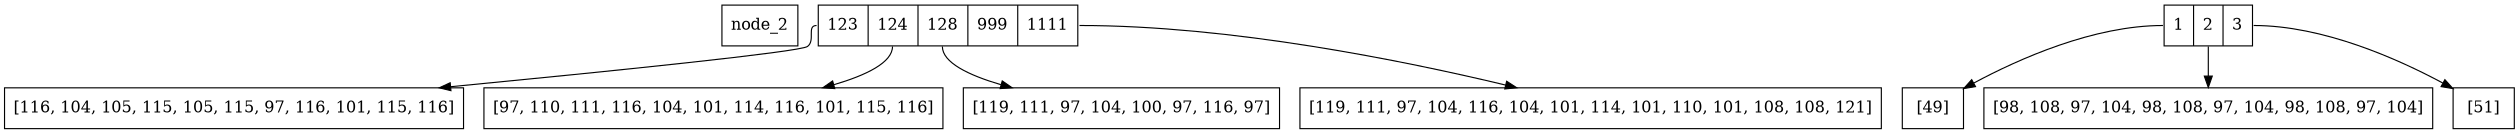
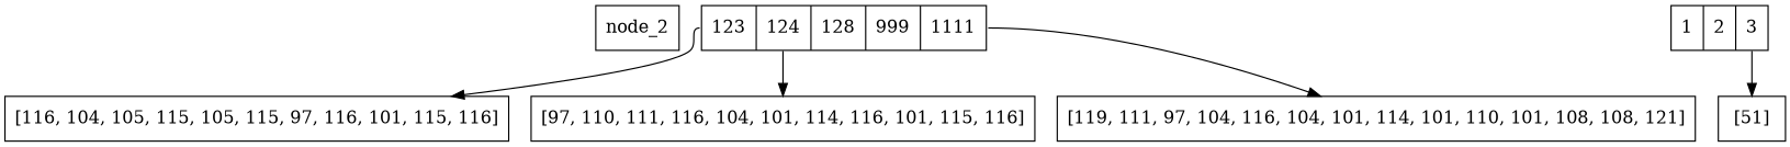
  digraph {
    rankdir=TB
    node [shape=record]
    edge [tailport=v_0]
    n1 [label=node_2]
    n2 [label="<v_0>123|<v_1>124|<v_2>128|<v_3>999|<v_4>1111"]
    n3 [label="[116, 104, 105, 115, 105, 115, 97, 116, 101, 115, 116]"]
    n4 [label="[97, 110, 111, 116, 104, 101, 114, 116, 101, 115, 116]"]
-   n5 [label="[119, 111, 97, 104, 100, 97, 116, 97]"]
    n6 [label="[119, 111, 97, 104, 116, 104, 101, 114, 101, 110, 101, 108, 108, 121]"]
    n7 [label="<v_0>1|<v_1>2|<v_2>3"]
-   n8 [label="[49]"]
-   n9 [label="[98, 108, 97, 104, 98, 108, 97, 104, 98, 108, 97, 104]"]
    n10 [label="[51]"]
    n2 -> n3
    n2 -> n4 [tailport=v_1]
-   n2 -> n5 [tailport=v_2]
    n2 -> n6 [tailport=v_4]
-   n7 -> n8
-   n7 -> n9 [tailport=v_1]
    n7 -> n10 [tailport=v_2]
  }
